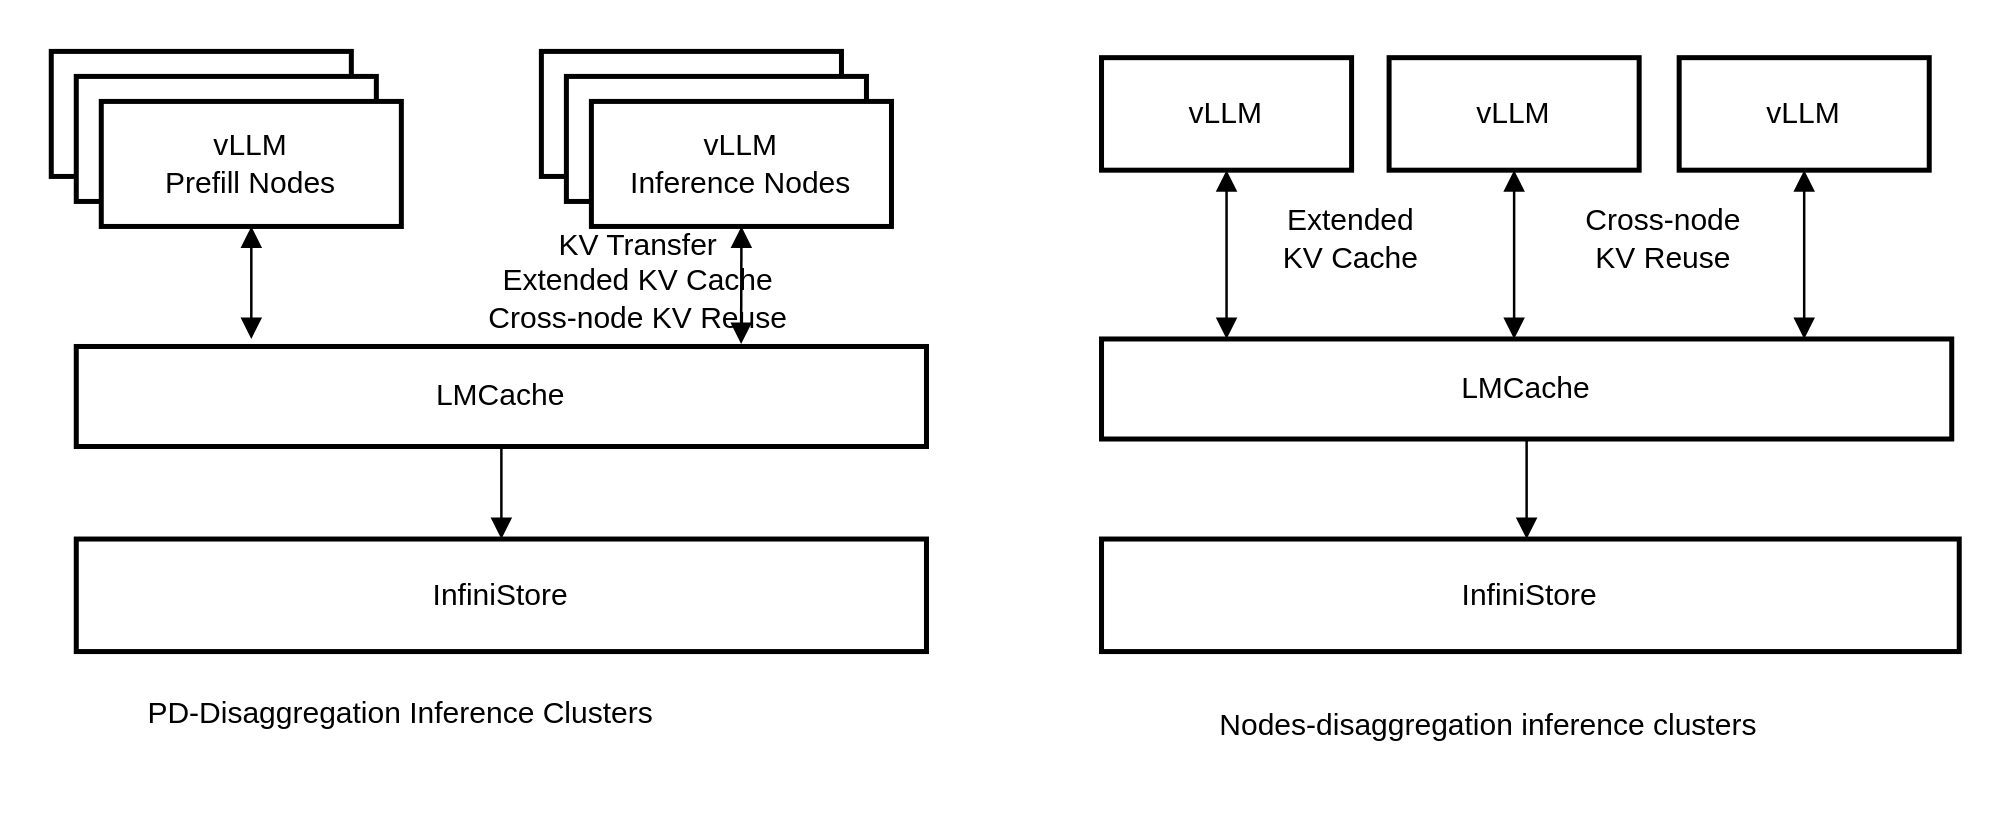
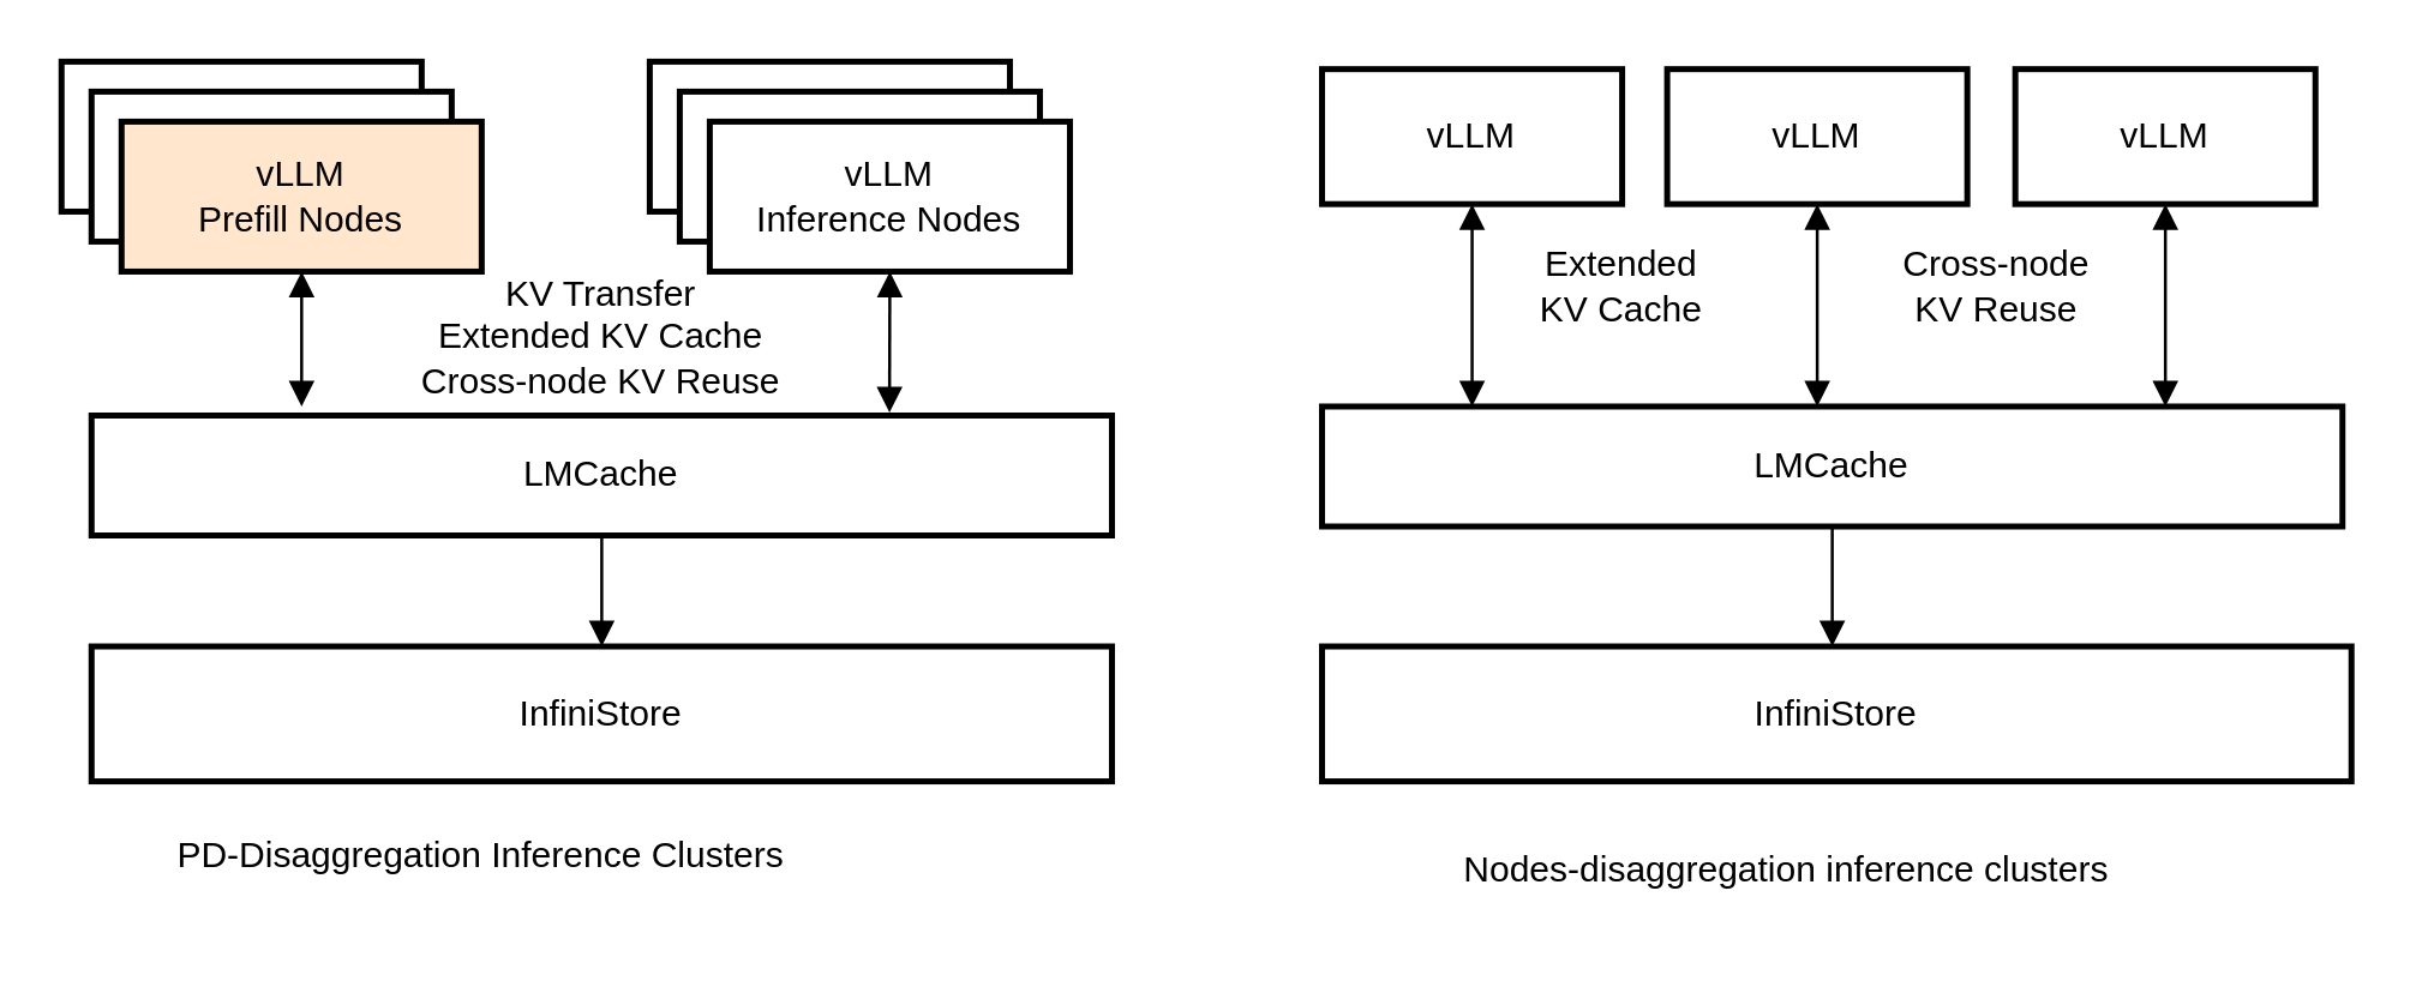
  <mxCell id="0" />
  <mxCell id="1" parent="0" />
  <mxCell id="2" value="InfiniStore" style="whiteSpace=wrap;strokeWidth=2;" parent="1" vertex="1"><mxGeometry x="30" y="215" width="340" height="45" as="geometry" /></mxCell>
  <mxCell id="3" value="" style="curved=1;startArrow=block;endArrow=block;exitX=0.5;exitY=1;exitDx=0;exitDy=0;startFill=1;" parent="1" source="6" edge="1"><mxGeometry relative="1" as="geometry"><Array as="points" /><mxPoint x="80" y="62" as="sourcePoint" /><mxPoint x="100" y="135" as="targetPoint" /></mxGeometry></mxCell>
  <mxCell id="4" value="vLLM/SGLang&#10;(Prefill Nodes)" style="whiteSpace=wrap;strokeWidth=2;" vertex="1" parent="1"><mxGeometry x="20" y="20" width="120" height="50" as="geometry" /></mxCell>
  <mxCell id="5" value="vLLM/SGLang&#10;(Prefill Nodes)" style="whiteSpace=wrap;strokeWidth=2;" vertex="1" parent="1"><mxGeometry x="30" y="30" width="120" height="50" as="geometry" /></mxCell>
- <mxCell id="6" value="vLLM&#10;Prefill Nodes" style="whiteSpace=wrap;strokeWidth=2;" vertex="1" parent="1"><mxGeometry x="40" y="40" width="120" height="50" as="geometry" /></mxCell>
+ <mxCell id="6" value="vLLM&#10;Prefill Nodes" style="whiteSpace=wrap;strokeWidth=2;fillColor=#ffe6cc;" vertex="1" parent="1"><mxGeometry x="40" y="40" width="120" height="50" as="geometry" /></mxCell>
  <mxCell id="7" value="" style="curved=1;startArrow=block;endArrow=block;exitX=0.5;exitY=1;exitDx=0;exitDy=0;entryX=0.782;entryY=-0.025;entryDx=0;entryDy=0;entryPerimeter=0;startFill=1;" edge="1" parent="1" source="10" target="17"><mxGeometry relative="1" as="geometry"><Array as="points" /><mxPoint x="290" y="95" as="sourcePoint" /><mxPoint x="286.5" y="138" as="targetPoint" /></mxGeometry></mxCell>
  <mxCell id="8" value="vLLM/SGLang&#10;(Prefill Nodes)" style="whiteSpace=wrap;strokeWidth=2;" vertex="1" parent="1"><mxGeometry x="216" y="20" width="120" height="50" as="geometry" /></mxCell>
  <mxCell id="9" value="vLLM/SGLang&#10;(Prefill Nodes)" style="whiteSpace=wrap;strokeWidth=2;" vertex="1" parent="1"><mxGeometry x="226" y="30" width="120" height="50" as="geometry" /></mxCell>
  <mxCell id="10" value="vLLM&#10;Inference Nodes" style="whiteSpace=wrap;strokeWidth=2;" vertex="1" parent="1"><mxGeometry x="236" y="40" width="120" height="50" as="geometry" /></mxCell>
  <mxCell id="11" value="InfiniStore" style="whiteSpace=wrap;strokeWidth=2;" vertex="1" parent="1"><mxGeometry x="440" y="215" width="343" height="45" as="geometry" /></mxCell>
  <mxCell id="12" value="vLLM" style="whiteSpace=wrap;strokeWidth=2;" vertex="1" parent="1"><mxGeometry x="440" y="22.5" width="100" height="45" as="geometry" /></mxCell>
  <mxCell id="13" value="PD-Disaggregation Inference Clusters" style="text;html=1;align=center;verticalAlign=middle;whiteSpace=wrap;rounded=0;" vertex="1" parent="1"><mxGeometry x="40" y="270" width="240" height="30" as="geometry" /></mxCell>
  <mxCell id="14" value="Nodes-disaggregation inference clusters" style="text;html=1;align=center;verticalAlign=middle;whiteSpace=wrap;rounded=0;" vertex="1" parent="1"><mxGeometry x="450" y="275" width="290" height="30" as="geometry" /></mxCell>
  <mxCell id="15" value="LMCache" style="whiteSpace=wrap;strokeWidth=2;" vertex="1" parent="1"><mxGeometry x="440" y="135" width="340" height="40" as="geometry" /></mxCell>
  <mxCell id="16" value="" style="curved=1;startArrow=block;endArrow=block;exitX=0.5;exitY=1;exitDx=0;exitDy=0;startFill=1;" edge="1" parent="1" source="12"><mxGeometry relative="1" as="geometry"><Array as="points" /><mxPoint x="480" y="55" as="sourcePoint" /><mxPoint x="490" y="135" as="targetPoint" /></mxGeometry></mxCell>
  <mxCell id="17" value="LMCache" style="whiteSpace=wrap;strokeWidth=2;" vertex="1" parent="1"><mxGeometry x="30" y="138" width="340" height="40" as="geometry" /></mxCell>
  <mxCell id="18" value="vLLM" style="whiteSpace=wrap;strokeWidth=2;" vertex="1" parent="1"><mxGeometry x="555" y="22.5" width="100" height="45" as="geometry" /></mxCell>
  <mxCell id="19" value="" style="curved=1;startArrow=block;endArrow=block;exitX=0.5;exitY=1;exitDx=0;exitDy=0;startFill=1;" edge="1" parent="1" source="18"><mxGeometry relative="1" as="geometry"><Array as="points" /><mxPoint x="595" y="55" as="sourcePoint" /><mxPoint x="605" y="135" as="targetPoint" /></mxGeometry></mxCell>
  <mxCell id="20" value="vLLM" style="whiteSpace=wrap;strokeWidth=2;" vertex="1" parent="1"><mxGeometry x="671" y="22.5" width="100" height="45" as="geometry" /></mxCell>
  <mxCell id="21" value="" style="curved=1;startArrow=block;endArrow=block;exitX=0.5;exitY=1;exitDx=0;exitDy=0;startFill=1;" edge="1" parent="1" source="20"><mxGeometry relative="1" as="geometry"><Array as="points" /><mxPoint x="711" y="55" as="sourcePoint" /><mxPoint x="721" y="135" as="targetPoint" /></mxGeometry></mxCell>
  <mxCell id="22" value="" style="curved=1;startArrow=none;endArrow=block;entryX=0.5;entryY=0;entryDx=0;entryDy=0;startFill=0;exitX=0.5;exitY=1;exitDx=0;exitDy=0;" edge="1" parent="1" source="17" target="2"><mxGeometry relative="1" as="geometry"><Array as="points" /><mxPoint x="300" y="125" as="sourcePoint" /><mxPoint x="306" y="147" as="targetPoint" /></mxGeometry></mxCell>
  <mxCell id="23" value="" style="curved=1;startArrow=none;endArrow=block;startFill=0;exitX=0.5;exitY=1;exitDx=0;exitDy=0;" edge="1" parent="1" source="15"><mxGeometry relative="1" as="geometry"><Array as="points" /><mxPoint x="210" y="188" as="sourcePoint" /><mxPoint x="610" y="215" as="targetPoint" /></mxGeometry></mxCell>
- <mxCell id="24" value="KV Transfer&lt;div&gt;Extended KV Cache&lt;/div&gt;&lt;div&gt;Cross-node KV Reuse&lt;/div&gt;" style="text;html=1;align=center;verticalAlign=middle;whiteSpace=wrap;rounded=0;" vertex="1" parent="1"><mxGeometry x="180" y="97" width="150" height="30" as="geometry" /></mxCell>
+ <mxCell id="24" value="KV Transfer&lt;div&gt;Extended KV Cache&lt;/div&gt;&lt;div&gt;Cross-node KV Reuse&lt;/div&gt;" style="text;html=1;align=center;verticalAlign=middle;whiteSpace=wrap;rounded=0;" vertex="1" parent="1"><mxGeometry x="125" y="97" width="150" height="30" as="geometry" /></mxCell>
  <mxCell id="25" value="Cross-node&lt;div&gt;KV Reuse&lt;/div&gt;" style="text;html=1;align=center;verticalAlign=middle;whiteSpace=wrap;rounded=0;" vertex="1" parent="1"><mxGeometry x="615" y="80" width="100" height="30" as="geometry" /></mxCell>
  <mxCell id="26" value="&lt;div&gt;Extended&lt;/div&gt;KV Cache" style="text;html=1;align=center;verticalAlign=middle;whiteSpace=wrap;rounded=0;" vertex="1" parent="1"><mxGeometry x="490" y="80" width="100" height="30" as="geometry" /></mxCell>
